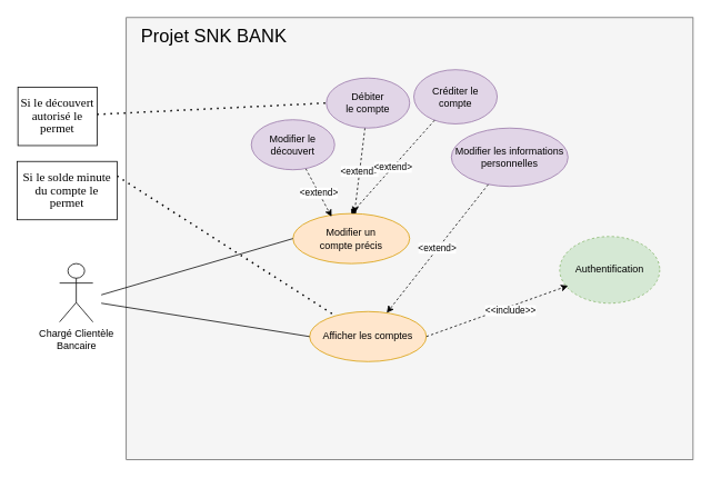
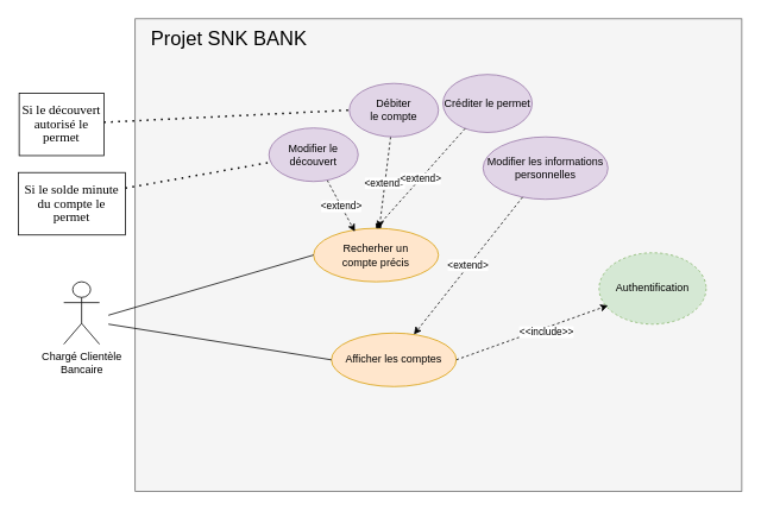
  <mxCell id="0" />
  <mxCell id="1" parent="0" />
  <mxCell id="2" value="" style="rounded=0;whiteSpace=wrap;html=1;fillColor=#f5f5f5;strokeColor=#666666;fontColor=#333333;" parent="1" vertex="1"><mxGeometry x="151" y="20.5" width="680" height="530" as="geometry" /></mxCell>
  <mxCell id="3" value="Chargé Clientèle&lt;br&gt;Bancaire" style="shape=umlActor;verticalLabelPosition=bottom;verticalAlign=top;html=1;outlineConnect=0;" parent="1" vertex="1"><mxGeometry x="71" y="315.5" width="40" height="70" as="geometry" /></mxCell>
  <mxCell id="4" value="Afficher les comptes" style="ellipse;whiteSpace=wrap;html=1;fillColor=#ffe6cc;strokeColor=#d79b00;" parent="1" vertex="1"><mxGeometry x="371" y="373" width="140" height="60" as="geometry" /></mxCell>
  <mxCell id="5" value="&amp;lt;extend&amp;gt;" style="edgeStyle=none;rounded=0;orthogonalLoop=1;jettySize=auto;html=1;dashed=1;" parent="1" source="6" target="9" edge="1"><mxGeometry relative="1" as="geometry"><mxPoint x="501" y="243" as="targetPoint" /></mxGeometry></mxCell>
  <mxCell id="6" value="Débiter &lt;br&gt;le compte" style="ellipse;whiteSpace=wrap;html=1;fillColor=#e1d5e7;strokeColor=#9673a6;" parent="1" vertex="1"><mxGeometry x="391" y="93" width="100" height="60" as="geometry" /></mxCell>
  <mxCell id="7" value="Authentification" style="ellipse;whiteSpace=wrap;html=1;fillColor=#d5e8d4;strokeColor=#82b366;dashed=1;" parent="1" vertex="1"><mxGeometry x="671" y="283" width="120" height="80" as="geometry" /></mxCell>
  <mxCell id="8" value="" style="endArrow=none;html=1;entryX=0;entryY=0.5;entryDx=0;entryDy=0;" parent="1" target="4" edge="1"><mxGeometry width="50" height="50" relative="1" as="geometry"><mxPoint x="121" y="363" as="sourcePoint" /><mxPoint x="211" y="383" as="targetPoint" /></mxGeometry></mxCell>
- <mxCell id="9" value="Modifier un &lt;br&gt;compte précis" style="ellipse;whiteSpace=wrap;html=1;fillColor=#ffe6cc;strokeColor=#d79b00;" parent="1" vertex="1"><mxGeometry x="351" y="255.5" width="140" height="60" as="geometry" /></mxCell>
+ <mxCell id="9" value="Recherher un &lt;br&gt;compte précis" style="ellipse;whiteSpace=wrap;html=1;fillColor=#ffe6cc;strokeColor=#d79b00;" parent="1" vertex="1"><mxGeometry x="351" y="255.5" width="140" height="60" as="geometry" /></mxCell>
  <mxCell id="10" value="" style="endArrow=none;html=1;entryX=0;entryY=0.5;entryDx=0;entryDy=0;" parent="1" target="9" edge="1"><mxGeometry width="50" height="50" relative="1" as="geometry"><mxPoint x="121" y="353" as="sourcePoint" /><mxPoint x="381" y="523" as="targetPoint" /></mxGeometry></mxCell>
  <mxCell id="11" style="edgeStyle=none;rounded=0;orthogonalLoop=1;jettySize=auto;html=1;dashed=1;exitX=1;exitY=0.5;exitDx=0;exitDy=0;entryX=0.083;entryY=0.738;entryDx=0;entryDy=0;entryPerimeter=0;" parent="1" source="4" target="7" edge="1"><mxGeometry relative="1" as="geometry"><mxPoint x="130.636" y="641.649" as="sourcePoint" /><mxPoint x="321" y="393" as="targetPoint" /></mxGeometry></mxCell>
  <mxCell id="12" value="&amp;lt;&amp;lt;include&amp;gt;&amp;gt;" style="edgeLabel;html=1;align=center;verticalAlign=middle;resizable=0;points=[];" parent="11" vertex="1" connectable="0"><mxGeometry x="0.162" y="-4" relative="1" as="geometry"><mxPoint as="offset" /></mxGeometry></mxCell>
  <mxCell id="13" value="&amp;lt;extend&amp;gt;" style="edgeStyle=none;rounded=0;orthogonalLoop=1;jettySize=auto;html=1;entryX=0.331;entryY=0.063;entryDx=0;entryDy=0;entryPerimeter=0;dashed=1;" parent="1" source="14" target="9" edge="1"><mxGeometry relative="1" as="geometry"><mxPoint x="76.161" y="423.484" as="targetPoint" /></mxGeometry></mxCell>
  <mxCell id="14" value="Modifier le découvert" style="ellipse;whiteSpace=wrap;html=1;fillColor=#e1d5e7;strokeColor=#9673a6;" parent="1" vertex="1"><mxGeometry x="301" y="143" width="100" height="60" as="geometry" /></mxCell>
- <mxCell id="15" value="Créditer le compte" style="ellipse;whiteSpace=wrap;html=1;fillColor=#e1d5e7;strokeColor=#9673a6;" parent="1" vertex="1"><mxGeometry x="496" width="100" height="65" as="geometry" y="83" /></mxCell>
+ <mxCell id="15" value="Créditer le permet" style="ellipse;whiteSpace=wrap;html=1;fillColor=#e1d5e7;strokeColor=#9673a6;" parent="1" vertex="1"><mxGeometry x="496" width="100" height="65" as="geometry" y="83" /></mxCell>
  <mxCell id="16" value="&amp;lt;extend&amp;gt;" style="edgeStyle=none;rounded=0;orthogonalLoop=1;jettySize=auto;html=1;entryX=0.5;entryY=0;entryDx=0;entryDy=0;dashed=1;endArrow=diamond;" parent="1" target="9" edge="1" source="15"><mxGeometry relative="1" as="geometry"><mxPoint x="121" y="344" as="sourcePoint" /><mxPoint x="74.81" y="423.627" as="targetPoint" /></mxGeometry></mxCell>
  <mxCell id="17" value="&lt;font style=&quot;font-size: 22px&quot;&gt;Projet SNK BANK&lt;/font&gt;" style="text;html=1;resizable=0;autosize=1;align=center;verticalAlign=middle;points=[];fillColor=none;strokeColor=none;rounded=0;" parent="1" vertex="1"><mxGeometry x="161" y="33" width="190" height="20" as="geometry" /></mxCell>
  <mxCell id="18" value="Modifier les informations personnelles" style="ellipse;whiteSpace=wrap;html=1;fillColor=#e1d5e7;strokeColor=#9673a6;" vertex="1" parent="1"><mxGeometry x="541" y="153" width="140" height="70" as="geometry" /></mxCell>
  <mxCell id="19" value="&amp;lt;extend&amp;gt;" style="edgeStyle=none;rounded=0;orthogonalLoop=1;jettySize=auto;html=1;dashed=1;" edge="1" parent="1" source="18" target="4"><mxGeometry relative="1" as="geometry"><mxPoint x="324.05" y="266" as="targetPoint" /><mxPoint x="393.715" y="180.427" as="sourcePoint" /></mxGeometry></mxCell>
  <mxCell id="20" value="" style="endArrow=none;dashed=1;html=1;dashPattern=1 3;strokeWidth=2;entryX=0;entryY=0.5;entryDx=0;entryDy=0;" edge="1" parent="1" source="22" target="6"><mxGeometry width="50" height="50" relative="1" as="geometry"><mxPoint x="111" y="183" as="sourcePoint" /><mxPoint x="541" y="313" as="targetPoint" /></mxGeometry></mxCell>
- <mxCell id="21" value="" style="endArrow=none;dashed=1;html=1;dashPattern=1 3;strokeWidth=2;exitX=1;exitY=0.25;exitDx=0;exitDy=0;" edge="1" parent="1" source="23" target="4"><mxGeometry width="50" height="50" relative="1" as="geometry"><mxPoint x="131" y="203" as="sourcePoint" /><mxPoint x="401" y="123" as="targetPoint" /></mxGeometry></mxCell>
+ <mxCell id="21" value="" style="endArrow=none;dashed=1;html=1;dashPattern=1 3;strokeWidth=2;exitX=1;exitY=0.25;exitDx=0;exitDy=0;" edge="1" parent="1" source="23" target="14"><mxGeometry width="50" height="50" relative="1" as="geometry"><mxPoint x="131" y="203" as="sourcePoint" /><mxPoint x="401" y="123" as="targetPoint" /></mxGeometry></mxCell>
  <mxCell id="22" value="&lt;span style=&quot;font-size: 11.0pt ; line-height: 107% ; font-family: &amp;#34;times new roman&amp;#34; , serif&quot;&gt;Si le découvert autorisé le permet&lt;/span&gt;" style="rounded=0;whiteSpace=wrap;html=1;gradientColor=none;" vertex="1" parent="1"><mxGeometry x="21" y="104" width="95" height="70" as="geometry" /></mxCell>
  <mxCell id="23" value="&lt;span style=&quot;font-size: 11.0pt ; line-height: 107% ; font-family: &amp;#34;times new roman&amp;#34; , serif&quot;&gt;Si le solde minute du compte le permet&lt;/span&gt;" style="rounded=0;whiteSpace=wrap;html=1;gradientColor=none;" vertex="1" parent="1"><mxGeometry x="20" y="193" width="120" height="70" as="geometry" /></mxCell>
